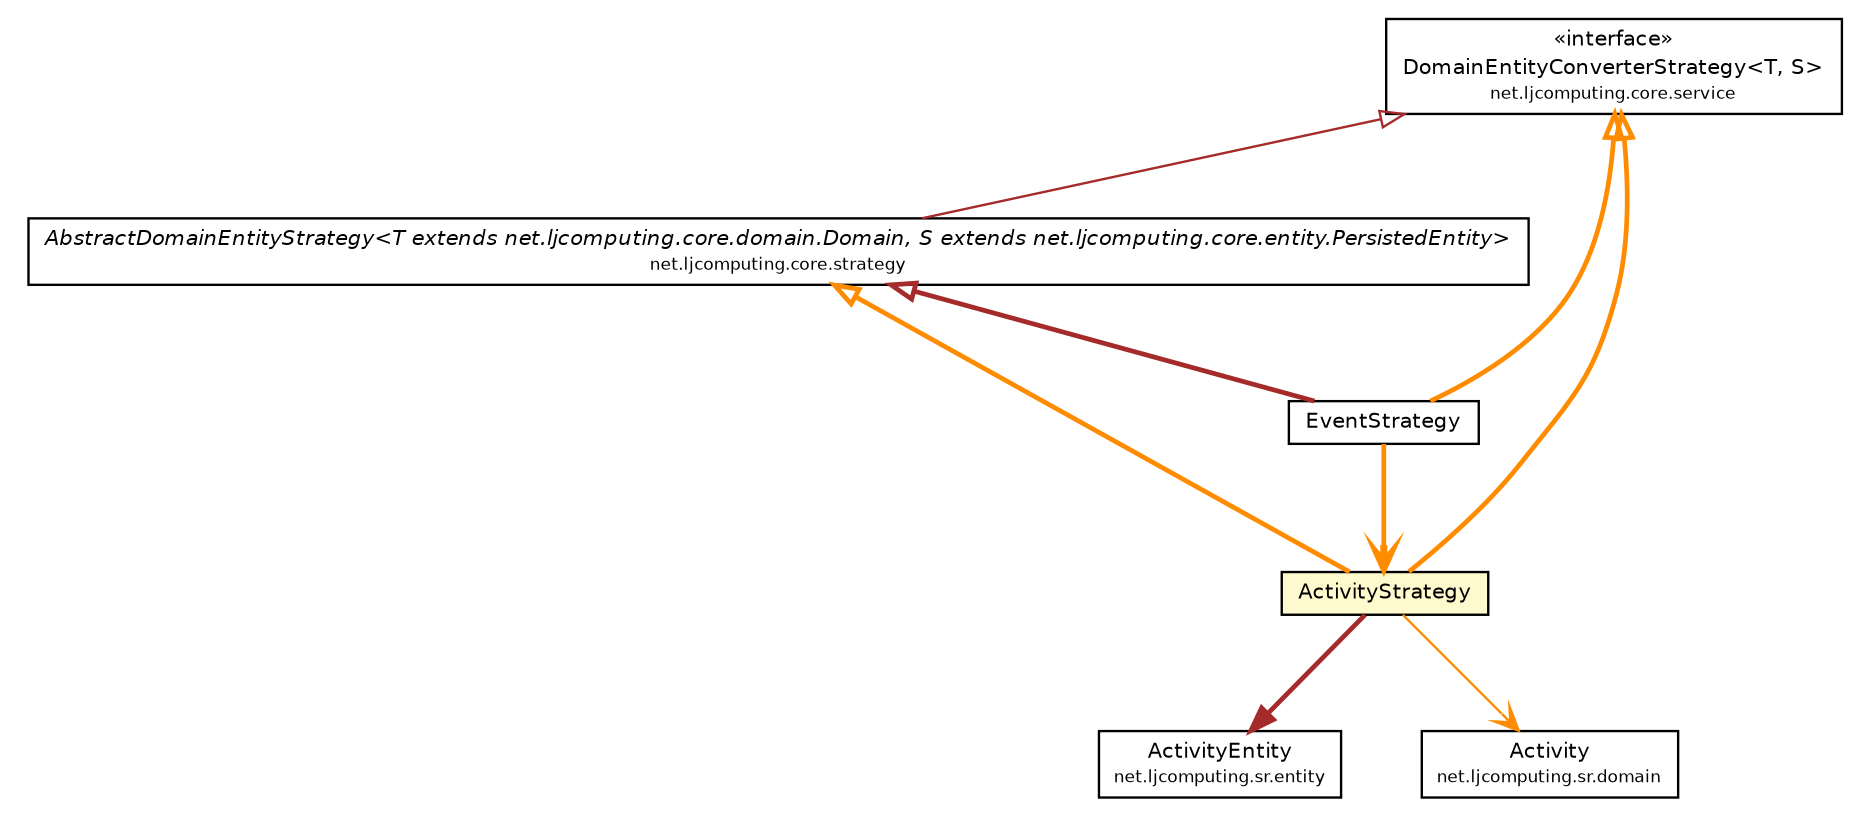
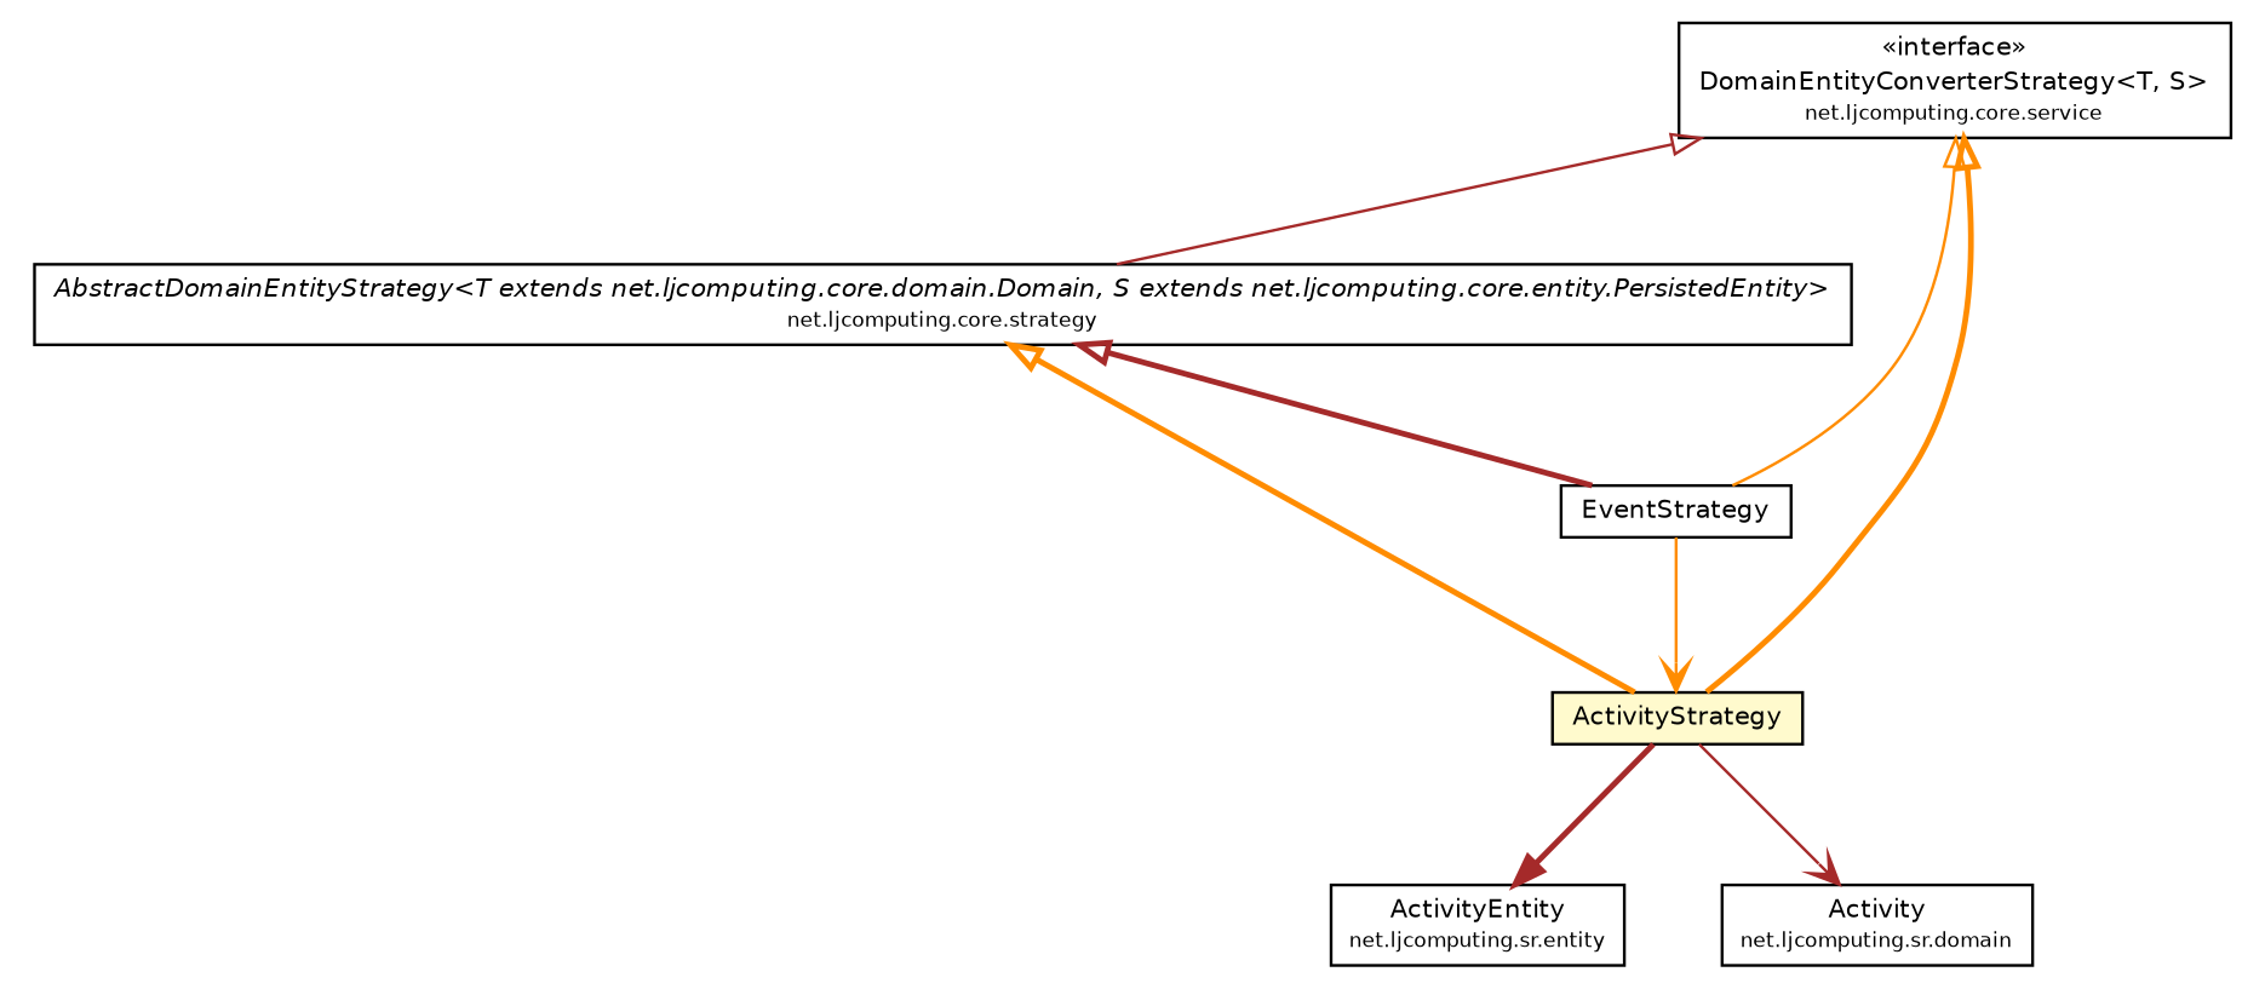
  digraph {
    nodesep=0.25
    ranksep=0.5
    node [fontcolor=black fontname=Helvetica fontsize=9.0 shape=plaintext]
    edge [arrowtail=empty color=darkorange dir=back fontname=Helvetica fontsize=10 headport=p labelfontname=Helvetica labelfontsize=10 style=bold tailport=p]
    n1 [label=<<table title="net.ljcomputing.core.strategy.AbstractDomainEntityStrategy" border="0" cellborder="1" cellspacing="0" cellpadding="2" port="p" href="../../../core/strategy/AbstractDomainEntityStrategy.html"> 		<tr><td><table border="0" cellspacing="0" cellpadding="1"> <tr><td align="center" balign="center"><font face="Helvetica-Oblique"> AbstractDomainEntityStrategy&lt;T extends net.ljcomputing.core.domain.Domain, S extends net.ljcomputing.core.entity.PersistedEntity&gt; </font></td></tr> <tr><td align="center" balign="center"><font point-size="7.0"> net.ljcomputing.core.strategy </font></td></tr> 		</table></td></tr> 		</table>>]
    n2 [label=<<table title="net.ljcomputing.sr.strategy.impl.ActivityStrategy" border="0" cellborder="1" cellspacing="0" cellpadding="2" port="p" bgcolor="lemonChiffon" href="./ActivityStrategy.html"> 		<tr><td><table border="0" cellspacing="0" cellpadding="1"> <tr><td align="center" balign="center"> ActivityStrategy </td></tr> 		</table></td></tr> 		</table>>]
    n3 [label=<<table title="net.ljcomputing.sr.strategy.impl.EventStrategy" border="0" cellborder="1" cellspacing="0" cellpadding="2" port="p" href="./EventStrategy.html"> 		<tr><td><table border="0" cellspacing="0" cellpadding="1"> <tr><td align="center" balign="center"> EventStrategy </td></tr> 		</table></td></tr> 		</table>>]
    n4 [label=<<table title="net.ljcomputing.sr.entity.ActivityEntity" border="0" cellborder="1" cellspacing="0" cellpadding="2" port="p" href="../../entity/ActivityEntity.html"> 		<tr><td><table border="0" cellspacing="0" cellpadding="1"> <tr><td align="center" balign="center"> ActivityEntity </td></tr> <tr><td align="center" balign="center"><font point-size="7.0"> net.ljcomputing.sr.entity </font></td></tr> 		</table></td></tr> 		</table>>]
    n5 [label=<<table title="net.ljcomputing.sr.domain.Activity" border="0" cellborder="1" cellspacing="0" cellpadding="2" port="p" href="../../domain/Activity.html"> 		<tr><td><table border="0" cellspacing="0" cellpadding="1"> <tr><td align="center" balign="center"> Activity </td></tr> <tr><td align="center" balign="center"><font point-size="7.0"> net.ljcomputing.sr.domain </font></td></tr> 		</table></td></tr> 		</table>>]
    n6 [label=<<table title="net.ljcomputing.core.service.DomainEntityConverterStrategy" border="0" cellborder="1" cellspacing="0" cellpadding="2" port="p" href="../../../core/service/DomainEntityConverterStrategy.html"> 		<tr><td><table border="0" cellspacing="0" cellpadding="1"> <tr><td align="center" balign="center"> &#171;interface&#187; </td></tr> <tr><td align="center" balign="center"> DomainEntityConverterStrategy&lt;T, S&gt; </td></tr> <tr><td align="center" balign="center"><font point-size="7.0"> net.ljcomputing.core.service </font></td></tr> 		</table></td></tr> 		</table>>]
    n1 -> n2
    n1 -> n3 [color=brown]
    n2 -> n4 [arrowhead=normal color=brown fontcolor=black fontsize=10.0 arrowtail="" dir=""]
-   n2 -> n5 [arrowhead=open fontcolor=black fontsize=10.0 style=solid arrowtail="" dir=""]
-   n3 -> n2 [arrowhead=open fontcolor=black fontsize=10.0 arrowtail="" dir=""]
+   n2 -> n5 [arrowhead=open color=brown fontcolor=black fontsize=10.0 style=solid arrowtail="" dir=""]
+   n3 -> n2 [arrowhead=open fontcolor=black fontsize=10.0 style=solid arrowtail="" dir=""]
    n6 -> n1 [color=brown style=solid]
    n6 -> n2
-   n6 -> n3
+   n6 -> n3 [style=solid]
  }
